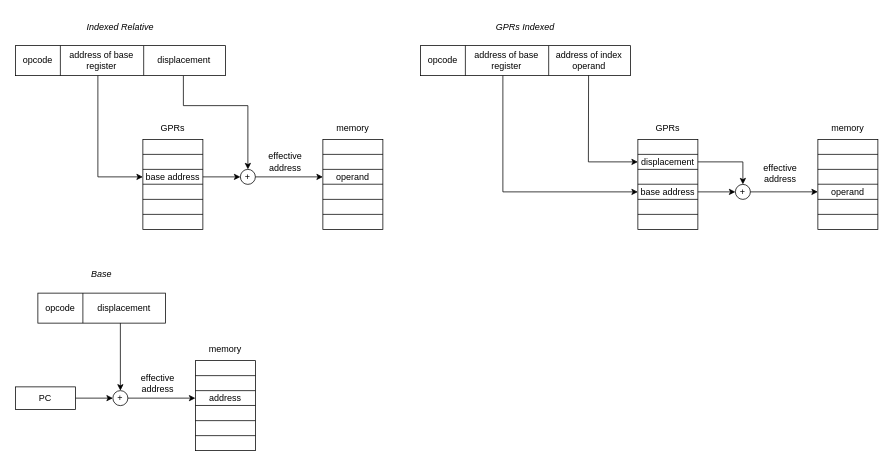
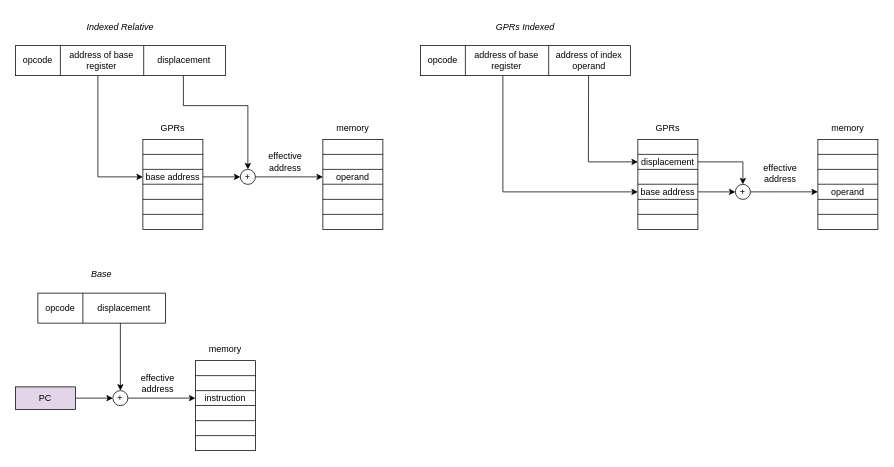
  <mxCell id="0" />
  <mxCell id="1" parent="0" />
  <mxCell id="2" value="" style="rounded=0;whiteSpace=wrap;html=1;" parent="1" vertex="1"><mxGeometry x="20" y="60" width="280" height="40" as="geometry" /></mxCell>
  <mxCell id="3" value="opcode" style="text;html=1;strokeColor=none;fillColor=none;align=center;verticalAlign=middle;whiteSpace=wrap;rounded=0;" parent="1" vertex="1"><mxGeometry x="20" y="65" width="60" height="30" as="geometry" /></mxCell>
  <mxCell id="4" value="" style="endArrow=none;html=1;rounded=0;entryX=0.325;entryY=0.018;entryDx=0;entryDy=0;entryPerimeter=0;" parent="1" edge="1"><mxGeometry width="50" height="50" relative="1" as="geometry"><mxPoint x="80" y="100" as="sourcePoint" /><mxPoint x="80" y="60" as="targetPoint" /></mxGeometry></mxCell>
  <mxCell id="5" value="address of base register" style="text;html=1;strokeColor=none;fillColor=none;align=center;verticalAlign=middle;whiteSpace=wrap;rounded=0;" parent="1" vertex="1"><mxGeometry x="80" y="65" width="110" height="30" as="geometry" /></mxCell>
  <mxCell id="6" value="Indexed Relative" style="text;html=1;strokeColor=none;fillColor=none;align=center;verticalAlign=middle;whiteSpace=wrap;rounded=0;fontStyle=2" parent="1" vertex="1"><mxGeometry x="30" y="20" width="260" height="30" as="geometry" /></mxCell>
  <mxCell id="7" value="" style="rounded=0;whiteSpace=wrap;html=1;" parent="1" vertex="1"><mxGeometry x="190" y="185" width="80" height="120" as="geometry" /></mxCell>
  <mxCell id="8" value="" style="endArrow=none;html=1;rounded=0;" parent="1" edge="1"><mxGeometry width="50" height="50" relative="1" as="geometry"><mxPoint x="190" y="205" as="sourcePoint" /><mxPoint x="270" y="205" as="targetPoint" /></mxGeometry></mxCell>
  <mxCell id="9" value="" style="endArrow=none;html=1;rounded=0;" parent="1" edge="1"><mxGeometry width="50" height="50" relative="1" as="geometry"><mxPoint x="190" y="225" as="sourcePoint" /><mxPoint x="270" y="225" as="targetPoint" /></mxGeometry></mxCell>
  <mxCell id="10" value="" style="endArrow=none;html=1;rounded=0;" parent="1" edge="1"><mxGeometry width="50" height="50" relative="1" as="geometry"><mxPoint x="190" y="244.8" as="sourcePoint" /><mxPoint x="270" y="244.8" as="targetPoint" /></mxGeometry></mxCell>
  <mxCell id="11" value="" style="endArrow=none;html=1;rounded=0;" parent="1" edge="1"><mxGeometry width="50" height="50" relative="1" as="geometry"><mxPoint x="190" y="265" as="sourcePoint" /><mxPoint x="270" y="265" as="targetPoint" /></mxGeometry></mxCell>
  <mxCell id="12" value="" style="endArrow=none;html=1;rounded=0;" parent="1" edge="1"><mxGeometry width="50" height="50" relative="1" as="geometry"><mxPoint x="190" y="285" as="sourcePoint" /><mxPoint x="270" y="285" as="targetPoint" /></mxGeometry></mxCell>
  <mxCell id="13" value="base address" style="text;html=1;strokeColor=none;fillColor=none;align=center;verticalAlign=middle;whiteSpace=wrap;rounded=0;" parent="1" vertex="1"><mxGeometry x="190" y="225" width="80" height="20" as="geometry" /></mxCell>
  <mxCell id="14" value="" style="endArrow=classic;html=1;rounded=0;entryX=0;entryY=0.5;entryDx=0;entryDy=0;" parent="1" target="13" edge="1"><mxGeometry width="50" height="50" relative="1" as="geometry"><mxPoint x="130" y="100" as="sourcePoint" /><mxPoint x="270" y="200" as="targetPoint" /><Array as="points"><mxPoint x="130" y="235" /></Array></mxGeometry></mxCell>
  <mxCell id="15" value="GPRs" style="text;html=1;strokeColor=none;fillColor=none;align=center;verticalAlign=middle;whiteSpace=wrap;rounded=0;" parent="1" vertex="1"><mxGeometry x="190" y="155" width="80" height="30" as="geometry" /></mxCell>
  <mxCell id="16" value="" style="rounded=0;whiteSpace=wrap;html=1;" parent="1" vertex="1"><mxGeometry x="430" y="185" width="80" height="120" as="geometry" /></mxCell>
  <mxCell id="17" value="" style="endArrow=none;html=1;rounded=0;" parent="1" edge="1"><mxGeometry width="50" height="50" relative="1" as="geometry"><mxPoint x="430" y="205" as="sourcePoint" /><mxPoint x="510" y="205" as="targetPoint" /></mxGeometry></mxCell>
  <mxCell id="18" value="" style="endArrow=none;html=1;rounded=0;" parent="1" edge="1"><mxGeometry width="50" height="50" relative="1" as="geometry"><mxPoint x="430" y="225" as="sourcePoint" /><mxPoint x="510" y="225" as="targetPoint" /></mxGeometry></mxCell>
  <mxCell id="19" value="" style="endArrow=none;html=1;rounded=0;" parent="1" edge="1"><mxGeometry width="50" height="50" relative="1" as="geometry"><mxPoint x="430" y="244.8" as="sourcePoint" /><mxPoint x="510" y="244.8" as="targetPoint" /></mxGeometry></mxCell>
  <mxCell id="20" value="" style="endArrow=none;html=1;rounded=0;" parent="1" edge="1"><mxGeometry width="50" height="50" relative="1" as="geometry"><mxPoint x="430" y="265" as="sourcePoint" /><mxPoint x="510" y="265" as="targetPoint" /></mxGeometry></mxCell>
  <mxCell id="21" value="" style="endArrow=none;html=1;rounded=0;" parent="1" edge="1"><mxGeometry width="50" height="50" relative="1" as="geometry"><mxPoint x="430" y="285" as="sourcePoint" /><mxPoint x="510" y="285" as="targetPoint" /></mxGeometry></mxCell>
  <mxCell id="22" value="memory" style="text;html=1;strokeColor=none;fillColor=none;align=center;verticalAlign=middle;whiteSpace=wrap;rounded=0;" parent="1" vertex="1"><mxGeometry x="430" y="155" width="80" height="30" as="geometry" /></mxCell>
  <mxCell id="23" value="operand" style="text;html=1;strokeColor=none;fillColor=none;align=center;verticalAlign=middle;whiteSpace=wrap;rounded=0;" parent="1" vertex="1"><mxGeometry x="430" y="225" width="80" height="20" as="geometry" /></mxCell>
  <mxCell id="24" value="effective address" style="text;html=1;strokeColor=none;fillColor=none;align=center;verticalAlign=middle;whiteSpace=wrap;rounded=0;" parent="1" vertex="1"><mxGeometry x="340" y="200" width="80" height="30" as="geometry" /></mxCell>
  <mxCell id="25" value="displacement" style="text;html=1;strokeColor=none;fillColor=none;align=center;verticalAlign=middle;whiteSpace=wrap;rounded=0;" parent="1" vertex="1"><mxGeometry x="190" y="65" width="110" height="30" as="geometry" /></mxCell>
  <mxCell id="26" value="" style="endArrow=none;html=1;rounded=0;entryX=0.611;entryY=0.009;entryDx=0;entryDy=0;exitX=0.611;exitY=0.991;exitDx=0;exitDy=0;exitPerimeter=0;entryPerimeter=0;" parent="1" source="2" target="2" edge="1"><mxGeometry width="50" height="50" relative="1" as="geometry"><mxPoint x="400" y="200" as="sourcePoint" /><mxPoint x="450" y="150" as="targetPoint" /></mxGeometry></mxCell>
  <mxCell id="27" value="+" style="ellipse;whiteSpace=wrap;html=1;aspect=fixed;" parent="1" vertex="1"><mxGeometry x="320" y="225" width="20" height="20" as="geometry" /></mxCell>
  <mxCell id="28" value="" style="endArrow=classic;html=1;rounded=0;entryX=0;entryY=0.5;entryDx=0;entryDy=0;exitX=1;exitY=0.5;exitDx=0;exitDy=0;" parent="1" source="13" target="27" edge="1"><mxGeometry width="50" height="50" relative="1" as="geometry"><mxPoint x="210" y="180" as="sourcePoint" /><mxPoint x="260" y="130" as="targetPoint" /></mxGeometry></mxCell>
  <mxCell id="29" value="" style="endArrow=classic;html=1;rounded=0;entryX=0.5;entryY=0;entryDx=0;entryDy=0;exitX=0.8;exitY=1.01;exitDx=0;exitDy=0;exitPerimeter=0;" parent="1" source="2" target="27" edge="1"><mxGeometry width="50" height="50" relative="1" as="geometry"><mxPoint x="210" y="180" as="sourcePoint" /><mxPoint x="260" y="130" as="targetPoint" /><Array as="points"><mxPoint x="244" y="140" /><mxPoint x="330" y="140" /></Array></mxGeometry></mxCell>
  <mxCell id="30" value="" style="endArrow=classic;html=1;rounded=0;entryX=0;entryY=0.5;entryDx=0;entryDy=0;exitX=1;exitY=0.5;exitDx=0;exitDy=0;" parent="1" source="27" target="23" edge="1"><mxGeometry width="50" height="50" relative="1" as="geometry"><mxPoint x="320" y="230" as="sourcePoint" /><mxPoint x="370" y="180" as="targetPoint" /></mxGeometry></mxCell>
  <mxCell id="31" value="" style="rounded=0;whiteSpace=wrap;html=1;" parent="1" vertex="1"><mxGeometry x="560" y="60" width="280" height="40" as="geometry" /></mxCell>
  <mxCell id="32" value="opcode" style="text;html=1;strokeColor=none;fillColor=none;align=center;verticalAlign=middle;whiteSpace=wrap;rounded=0;" parent="1" vertex="1"><mxGeometry x="560" y="65" width="60" height="30" as="geometry" /></mxCell>
  <mxCell id="33" value="" style="endArrow=none;html=1;rounded=0;entryX=0.325;entryY=0.018;entryDx=0;entryDy=0;entryPerimeter=0;" parent="1" edge="1"><mxGeometry width="50" height="50" relative="1" as="geometry"><mxPoint x="620" y="100" as="sourcePoint" /><mxPoint x="620" y="60" as="targetPoint" /></mxGeometry></mxCell>
  <mxCell id="34" value="address of base register" style="text;html=1;strokeColor=none;fillColor=none;align=center;verticalAlign=middle;whiteSpace=wrap;rounded=0;" parent="1" vertex="1"><mxGeometry x="620" y="65" width="110" height="30" as="geometry" /></mxCell>
  <mxCell id="35" value="GPRs Indexed" style="text;html=1;strokeColor=none;fillColor=none;align=center;verticalAlign=middle;whiteSpace=wrap;rounded=0;fontStyle=2" parent="1" vertex="1"><mxGeometry x="570" y="20" width="260" height="30" as="geometry" /></mxCell>
  <mxCell id="36" value="" style="rounded=0;whiteSpace=wrap;html=1;" parent="1" vertex="1"><mxGeometry x="850" y="185" width="80" height="120" as="geometry" /></mxCell>
  <mxCell id="37" value="" style="endArrow=none;html=1;rounded=0;" parent="1" edge="1"><mxGeometry width="50" height="50" relative="1" as="geometry"><mxPoint x="850" y="205" as="sourcePoint" /><mxPoint x="930" y="205" as="targetPoint" /></mxGeometry></mxCell>
  <mxCell id="38" value="" style="endArrow=none;html=1;rounded=0;" parent="1" edge="1"><mxGeometry width="50" height="50" relative="1" as="geometry"><mxPoint x="850" y="225" as="sourcePoint" /><mxPoint x="930" y="225" as="targetPoint" /></mxGeometry></mxCell>
  <mxCell id="39" value="" style="endArrow=none;html=1;rounded=0;" parent="1" edge="1"><mxGeometry width="50" height="50" relative="1" as="geometry"><mxPoint x="850" y="244.8" as="sourcePoint" /><mxPoint x="930" y="244.8" as="targetPoint" /></mxGeometry></mxCell>
  <mxCell id="40" value="" style="endArrow=none;html=1;rounded=0;" parent="1" edge="1"><mxGeometry width="50" height="50" relative="1" as="geometry"><mxPoint x="850" y="265" as="sourcePoint" /><mxPoint x="930" y="265" as="targetPoint" /></mxGeometry></mxCell>
  <mxCell id="41" value="" style="endArrow=none;html=1;rounded=0;" parent="1" edge="1"><mxGeometry width="50" height="50" relative="1" as="geometry"><mxPoint x="850" y="285" as="sourcePoint" /><mxPoint x="930" y="285" as="targetPoint" /></mxGeometry></mxCell>
  <mxCell id="42" value="base address" style="text;html=1;strokeColor=none;fillColor=none;align=center;verticalAlign=middle;whiteSpace=wrap;rounded=0;" parent="1" vertex="1"><mxGeometry x="850" y="245" width="80" height="20" as="geometry" /></mxCell>
  <mxCell id="43" value="" style="endArrow=classic;html=1;rounded=0;entryX=0;entryY=0.5;entryDx=0;entryDy=0;" parent="1" target="42" edge="1"><mxGeometry width="50" height="50" relative="1" as="geometry"><mxPoint x="670" y="100" as="sourcePoint" /><mxPoint x="810" y="200" as="targetPoint" /><Array as="points"><mxPoint x="670" y="255" /></Array></mxGeometry></mxCell>
  <mxCell id="44" value="GPRs" style="text;html=1;strokeColor=none;fillColor=none;align=center;verticalAlign=middle;whiteSpace=wrap;rounded=0;" parent="1" vertex="1"><mxGeometry x="850" y="155" width="80" height="30" as="geometry" /></mxCell>
  <mxCell id="45" value="" style="rounded=0;whiteSpace=wrap;html=1;" parent="1" vertex="1"><mxGeometry x="1090" y="185" width="80" height="120" as="geometry" /></mxCell>
  <mxCell id="46" value="" style="endArrow=none;html=1;rounded=0;" parent="1" edge="1"><mxGeometry width="50" height="50" relative="1" as="geometry"><mxPoint x="1090" y="205" as="sourcePoint" /><mxPoint x="1170" y="205" as="targetPoint" /></mxGeometry></mxCell>
  <mxCell id="47" value="" style="endArrow=none;html=1;rounded=0;" parent="1" edge="1"><mxGeometry width="50" height="50" relative="1" as="geometry"><mxPoint x="1090" y="225" as="sourcePoint" /><mxPoint x="1170" y="225" as="targetPoint" /></mxGeometry></mxCell>
  <mxCell id="48" value="" style="endArrow=none;html=1;rounded=0;" parent="1" edge="1"><mxGeometry width="50" height="50" relative="1" as="geometry"><mxPoint x="1090" y="244.8" as="sourcePoint" /><mxPoint x="1170" y="244.8" as="targetPoint" /></mxGeometry></mxCell>
  <mxCell id="49" value="" style="endArrow=none;html=1;rounded=0;" parent="1" edge="1"><mxGeometry width="50" height="50" relative="1" as="geometry"><mxPoint x="1090" y="265" as="sourcePoint" /><mxPoint x="1170" y="265" as="targetPoint" /></mxGeometry></mxCell>
  <mxCell id="50" value="" style="endArrow=none;html=1;rounded=0;" parent="1" edge="1"><mxGeometry width="50" height="50" relative="1" as="geometry"><mxPoint x="1090" y="285" as="sourcePoint" /><mxPoint x="1170" y="285" as="targetPoint" /></mxGeometry></mxCell>
  <mxCell id="51" value="memory" style="text;html=1;strokeColor=none;fillColor=none;align=center;verticalAlign=middle;whiteSpace=wrap;rounded=0;" parent="1" vertex="1"><mxGeometry x="1090" y="155" width="80" height="30" as="geometry" /></mxCell>
  <mxCell id="52" value="operand" style="text;html=1;strokeColor=none;fillColor=none;align=center;verticalAlign=middle;whiteSpace=wrap;rounded=0;" parent="1" vertex="1"><mxGeometry x="1090" y="245" width="80" height="20" as="geometry" /></mxCell>
  <mxCell id="53" value="effective address" style="text;html=1;strokeColor=none;fillColor=none;align=center;verticalAlign=middle;whiteSpace=wrap;rounded=0;" parent="1" vertex="1"><mxGeometry x="1000" y="215" width="80" height="30" as="geometry" /></mxCell>
  <mxCell id="54" value="" style="endArrow=none;html=1;rounded=0;entryX=0.611;entryY=0.009;entryDx=0;entryDy=0;exitX=0.611;exitY=0.991;exitDx=0;exitDy=0;exitPerimeter=0;entryPerimeter=0;" parent="1" source="31" target="31" edge="1"><mxGeometry width="50" height="50" relative="1" as="geometry"><mxPoint x="940" y="200" as="sourcePoint" /><mxPoint x="990" y="150" as="targetPoint" /></mxGeometry></mxCell>
  <mxCell id="55" value="+" style="ellipse;whiteSpace=wrap;html=1;aspect=fixed;" parent="1" vertex="1"><mxGeometry x="980" y="245" width="20" height="20" as="geometry" /></mxCell>
  <mxCell id="56" value="" style="endArrow=classic;html=1;rounded=0;entryX=0;entryY=0.583;entryDx=0;entryDy=0;exitX=1;exitY=0.5;exitDx=0;exitDy=0;entryPerimeter=0;" parent="1" source="55" target="45" edge="1"><mxGeometry width="50" height="50" relative="1" as="geometry"><mxPoint x="980" y="230" as="sourcePoint" /><mxPoint x="1030" y="180" as="targetPoint" /></mxGeometry></mxCell>
  <mxCell id="57" value="address of index operand" style="text;html=1;strokeColor=none;fillColor=none;align=center;verticalAlign=middle;whiteSpace=wrap;rounded=0;" parent="1" vertex="1"><mxGeometry x="730" y="65" width="110" height="30" as="geometry" /></mxCell>
  <mxCell id="58" value="displacement" style="text;html=1;strokeColor=none;fillColor=none;align=center;verticalAlign=middle;whiteSpace=wrap;rounded=0;" parent="1" vertex="1"><mxGeometry x="850" y="205" width="80" height="20" as="geometry" /></mxCell>
  <mxCell id="59" value="" style="endArrow=classic;html=1;rounded=0;exitX=0.801;exitY=0.997;exitDx=0;exitDy=0;exitPerimeter=0;entryX=0;entryY=0.5;entryDx=0;entryDy=0;" parent="1" source="31" target="58" edge="1"><mxGeometry width="50" height="50" relative="1" as="geometry"><mxPoint x="800" y="270" as="sourcePoint" /><mxPoint x="850" y="220" as="targetPoint" /><Array as="points"><mxPoint x="784" y="215" /></Array></mxGeometry></mxCell>
  <mxCell id="60" value="" style="endArrow=classic;html=1;rounded=0;exitX=1;exitY=0.25;exitDx=0;exitDy=0;entryX=0.5;entryY=0;entryDx=0;entryDy=0;" parent="1" source="36" target="55" edge="1"><mxGeometry width="50" height="50" relative="1" as="geometry"><mxPoint x="920" y="260" as="sourcePoint" /><mxPoint x="970" y="210" as="targetPoint" /><Array as="points"><mxPoint x="990" y="215" /></Array></mxGeometry></mxCell>
  <mxCell id="61" value="" style="endArrow=classic;html=1;rounded=0;exitX=1;exitY=0.5;exitDx=0;exitDy=0;entryX=0;entryY=0.5;entryDx=0;entryDy=0;" parent="1" source="42" target="55" edge="1"><mxGeometry width="50" height="50" relative="1" as="geometry"><mxPoint x="910" y="240" as="sourcePoint" /><mxPoint x="960" y="190" as="targetPoint" /></mxGeometry></mxCell>
  <mxCell id="62" value="" style="rounded=0;whiteSpace=wrap;html=1;" vertex="1" parent="1"><mxGeometry x="50" y="390" width="170" height="40" as="geometry" /></mxCell>
  <mxCell id="63" value="opcode" style="text;html=1;strokeColor=none;fillColor=none;align=center;verticalAlign=middle;whiteSpace=wrap;rounded=0;" vertex="1" parent="1"><mxGeometry x="50" y="395" width="60" height="30" as="geometry" /></mxCell>
  <mxCell id="64" value="" style="endArrow=none;html=1;rounded=0;entryX=0.325;entryY=0.018;entryDx=0;entryDy=0;entryPerimeter=0;" edge="1" parent="1"><mxGeometry width="50" height="50" relative="1" as="geometry"><mxPoint x="110" y="430" as="sourcePoint" /><mxPoint x="110" y="390" as="targetPoint" /></mxGeometry></mxCell>
  <mxCell id="65" value="Base" style="text;html=1;strokeColor=none;fillColor=none;align=center;verticalAlign=middle;whiteSpace=wrap;rounded=0;fontStyle=2" vertex="1" parent="1"><mxGeometry x="60" y="350" width="150" height="30" as="geometry" /></mxCell>
  <mxCell id="66" value="" style="rounded=0;whiteSpace=wrap;html=1;" vertex="1" parent="1"><mxGeometry x="260" y="480" width="80" height="120" as="geometry" /></mxCell>
  <mxCell id="67" value="" style="endArrow=none;html=1;rounded=0;" edge="1" parent="1"><mxGeometry width="50" height="50" relative="1" as="geometry"><mxPoint x="260" y="500" as="sourcePoint" /><mxPoint x="340" y="500" as="targetPoint" /></mxGeometry></mxCell>
  <mxCell id="68" value="" style="endArrow=none;html=1;rounded=0;" edge="1" parent="1"><mxGeometry width="50" height="50" relative="1" as="geometry"><mxPoint x="260" y="520" as="sourcePoint" /><mxPoint x="340" y="520" as="targetPoint" /></mxGeometry></mxCell>
  <mxCell id="69" value="" style="endArrow=none;html=1;rounded=0;" edge="1" parent="1"><mxGeometry width="50" height="50" relative="1" as="geometry"><mxPoint x="260" y="539.8" as="sourcePoint" /><mxPoint x="340" y="539.8" as="targetPoint" /></mxGeometry></mxCell>
  <mxCell id="70" value="" style="endArrow=none;html=1;rounded=0;" edge="1" parent="1"><mxGeometry width="50" height="50" relative="1" as="geometry"><mxPoint x="260" y="560" as="sourcePoint" /><mxPoint x="340" y="560" as="targetPoint" /></mxGeometry></mxCell>
  <mxCell id="71" value="" style="endArrow=none;html=1;rounded=0;" edge="1" parent="1"><mxGeometry width="50" height="50" relative="1" as="geometry"><mxPoint x="260" y="580" as="sourcePoint" /><mxPoint x="340" y="580" as="targetPoint" /></mxGeometry></mxCell>
  <mxCell id="72" value="memory" style="text;html=1;strokeColor=none;fillColor=none;align=center;verticalAlign=middle;whiteSpace=wrap;rounded=0;" vertex="1" parent="1"><mxGeometry x="260" y="450" width="80" height="30" as="geometry" /></mxCell>
- <mxCell id="73" value="address" style="text;html=1;strokeColor=none;fillColor=none;align=center;verticalAlign=middle;whiteSpace=wrap;rounded=0;" vertex="1" parent="1"><mxGeometry x="260" y="520" width="80" height="20" as="geometry" /></mxCell>
+ <mxCell id="73" value="instruction" style="text;html=1;strokeColor=none;fillColor=none;align=center;verticalAlign=middle;whiteSpace=wrap;rounded=0;" vertex="1" parent="1"><mxGeometry x="260" y="520" width="80" height="20" as="geometry" /></mxCell>
  <mxCell id="74" value="effective address" style="text;html=1;strokeColor=none;fillColor=none;align=center;verticalAlign=middle;whiteSpace=wrap;rounded=0;" vertex="1" parent="1"><mxGeometry x="170" y="495" width="80" height="30" as="geometry" /></mxCell>
  <mxCell id="75" value="displacement" style="text;html=1;strokeColor=none;fillColor=none;align=center;verticalAlign=middle;whiteSpace=wrap;rounded=0;" vertex="1" parent="1"><mxGeometry x="110" y="395" width="110" height="30" as="geometry" /></mxCell>
  <mxCell id="76" value="+" style="ellipse;whiteSpace=wrap;html=1;aspect=fixed;" vertex="1" parent="1"><mxGeometry x="150" y="520" width="20" height="20" as="geometry" /></mxCell>
  <mxCell id="77" value="" style="endArrow=classic;html=1;rounded=0;entryX=0;entryY=0.5;entryDx=0;entryDy=0;exitX=1;exitY=0.5;exitDx=0;exitDy=0;" edge="1" parent="1" target="76"><mxGeometry width="50" height="50" relative="1" as="geometry"><mxPoint x="100" y="530" as="sourcePoint" /><mxPoint x="90" y="425" as="targetPoint" /></mxGeometry></mxCell>
  <mxCell id="78" value="" style="endArrow=classic;html=1;rounded=0;entryX=0;entryY=0.5;entryDx=0;entryDy=0;exitX=1;exitY=0.5;exitDx=0;exitDy=0;" edge="1" parent="1" source="76" target="73"><mxGeometry width="50" height="50" relative="1" as="geometry"><mxPoint x="150" y="525" as="sourcePoint" /><mxPoint x="200" y="475" as="targetPoint" /></mxGeometry></mxCell>
- <mxCell id="79" value="PC" style="rounded=0;whiteSpace=wrap;html=1;" vertex="1" parent="1"><mxGeometry x="20" y="515" width="80" height="30" as="geometry" /></mxCell>
+ <mxCell id="79" value="PC" style="rounded=0;whiteSpace=wrap;html=1;fillColor=#e1d5e7;" vertex="1" parent="1"><mxGeometry x="20" y="515" width="80" height="30" as="geometry" /></mxCell>
  <mxCell id="80" value="" style="endArrow=classic;html=1;rounded=0;exitX=0.647;exitY=1;exitDx=0;exitDy=0;exitPerimeter=0;entryX=0.5;entryY=0;entryDx=0;entryDy=0;" edge="1" parent="1" source="62" target="76"><mxGeometry width="50" height="50" relative="1" as="geometry"><mxPoint x="400" y="660" as="sourcePoint" /><mxPoint x="450" y="610" as="targetPoint" /></mxGeometry></mxCell>
